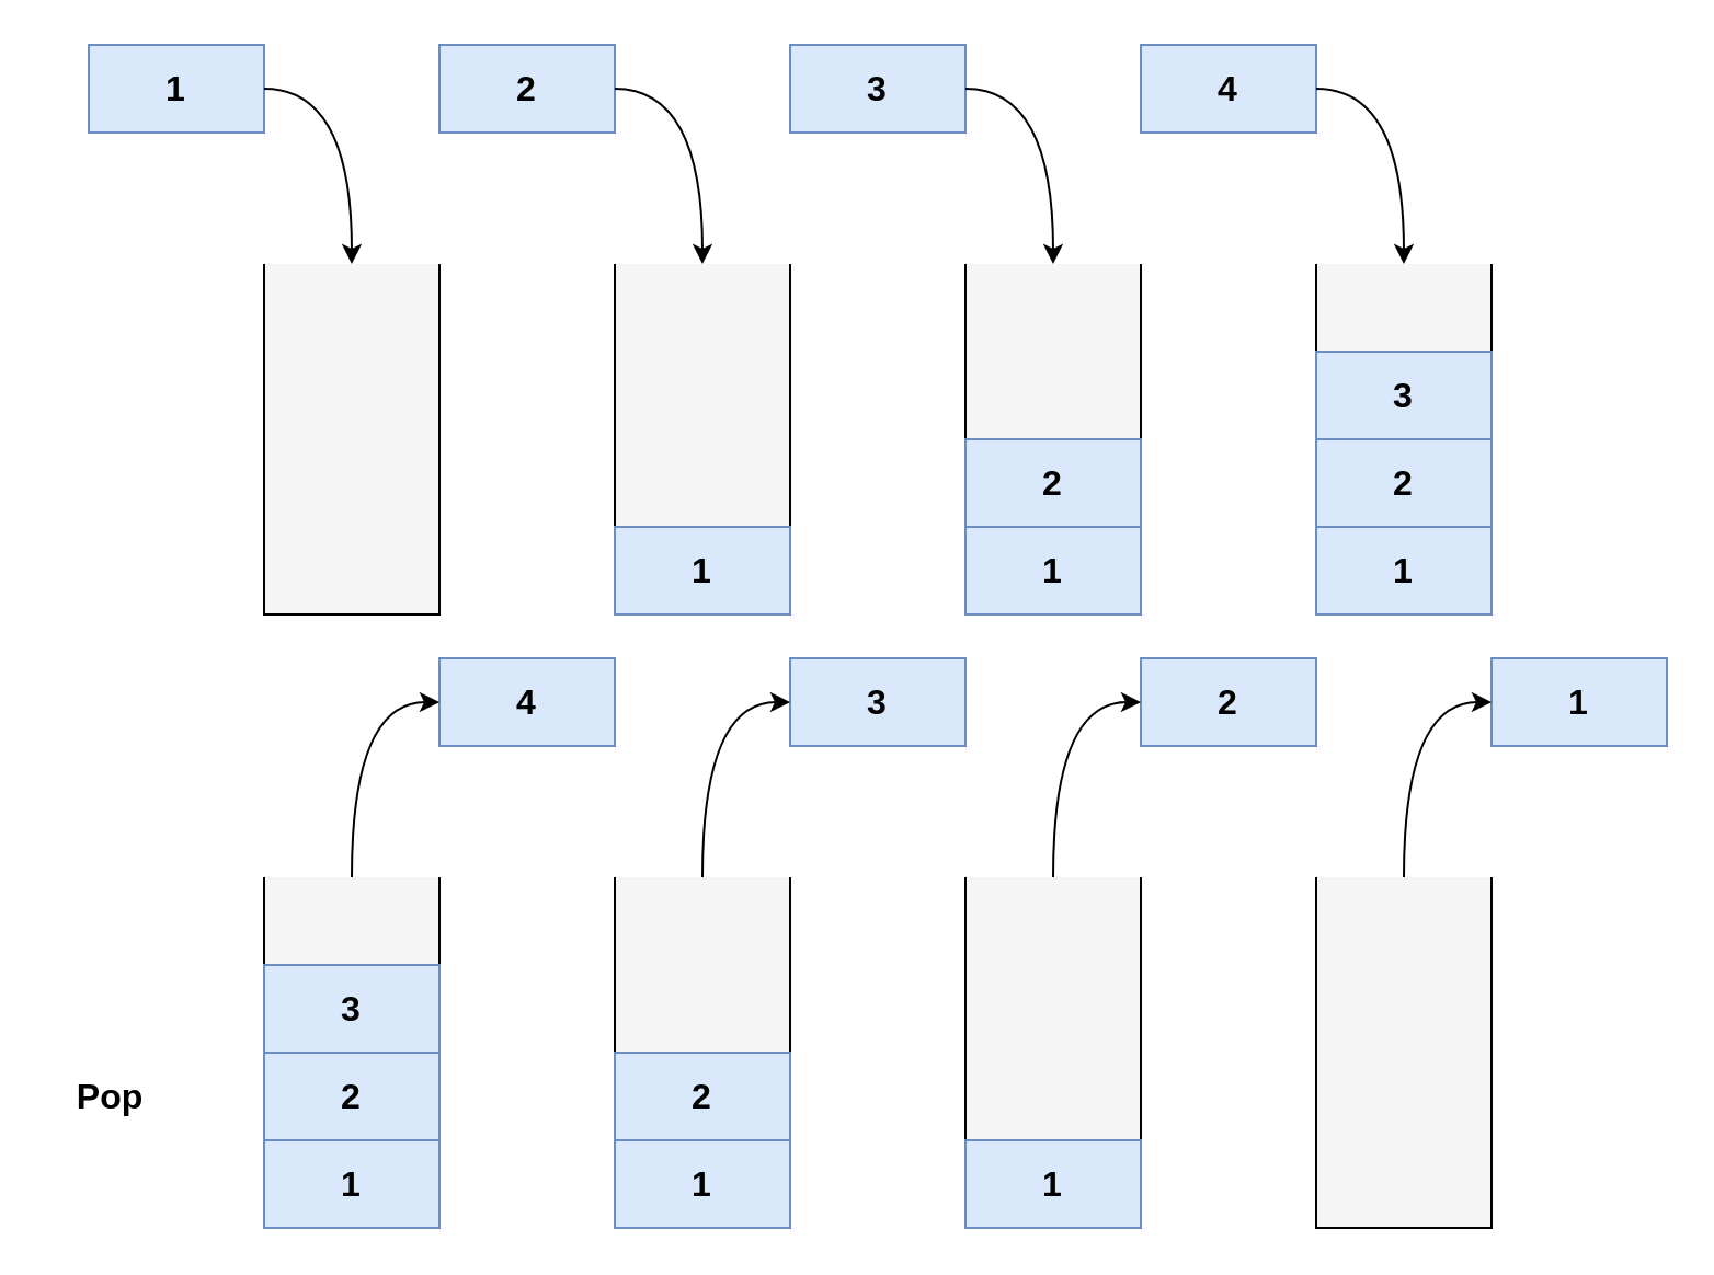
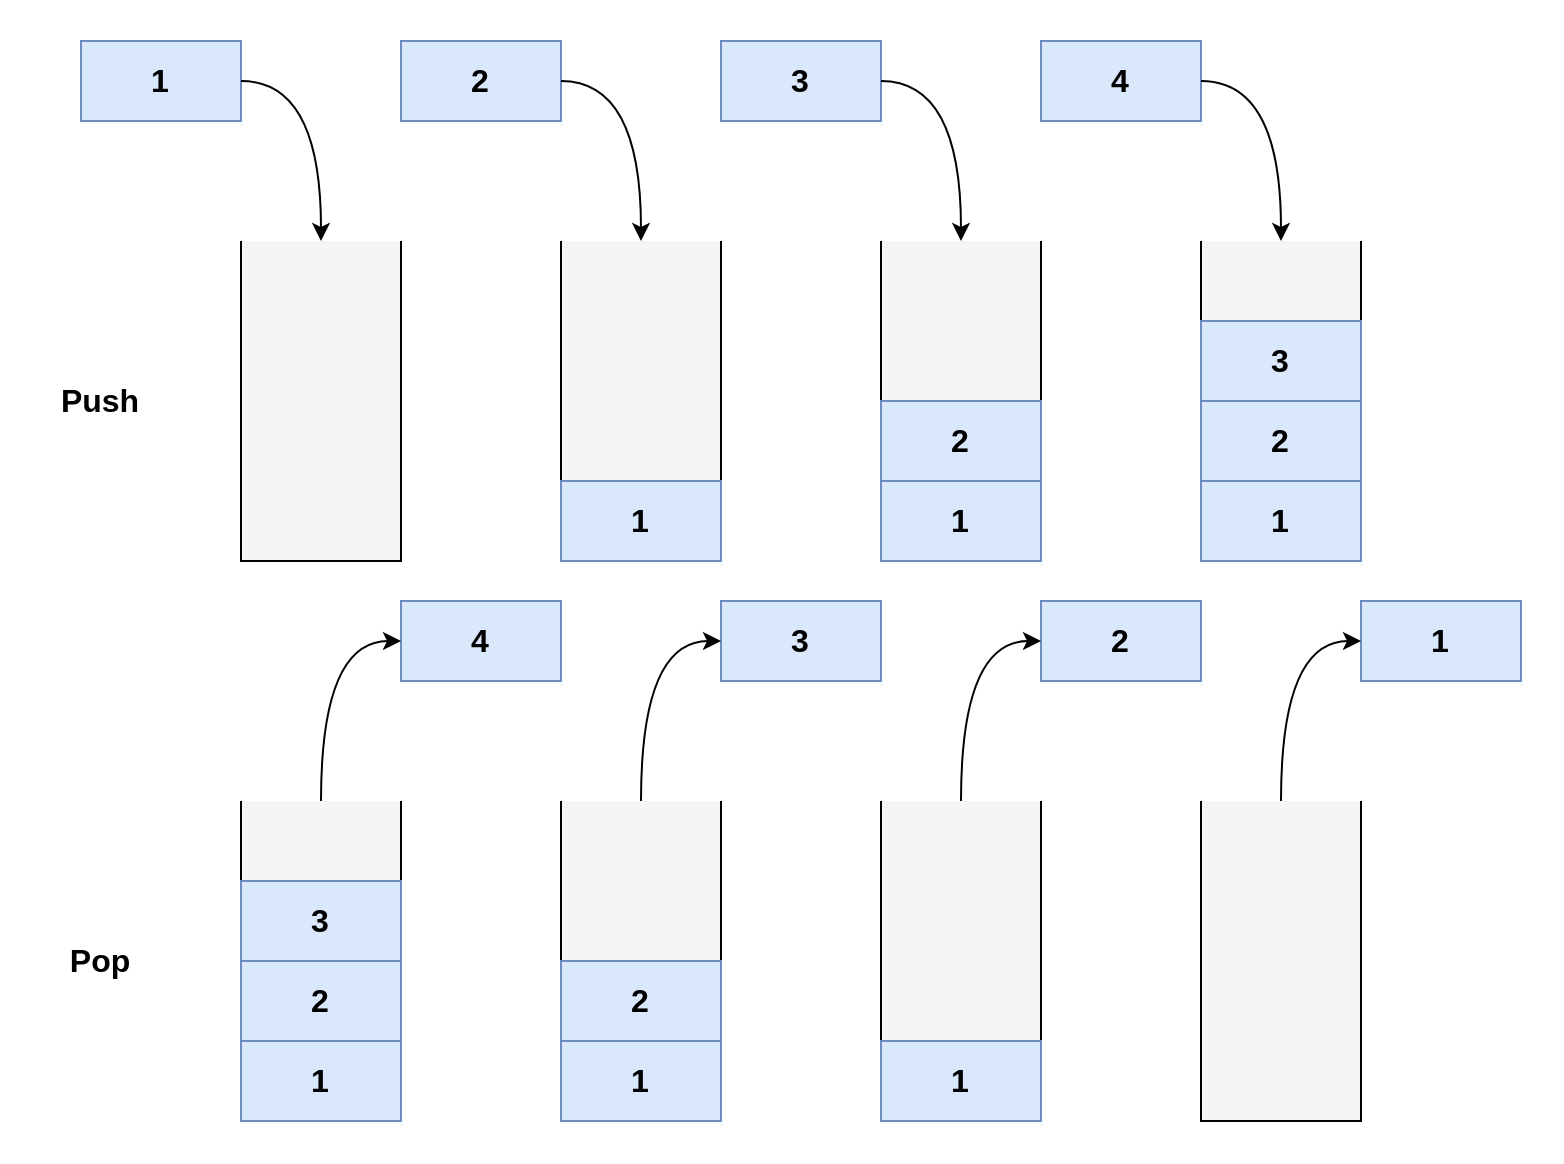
  <mxCell id="0" />
  <mxCell id="1" parent="0" />
  <mxCell id="2" value="1" style="rounded=0;whiteSpace=wrap;html=1;fontSize=16;fontStyle=1;fillColor=#dae8fc;strokeColor=#6c8ebf;" vertex="1" parent="1"><mxGeometry x="40" y="20" width="80" height="40" as="geometry" /></mxCell>
  <mxCell id="3" value="" style="rounded=0;whiteSpace=wrap;html=1;fontSize=16;fontStyle=1;strokeColor=none;fillColor=#f5f5f5;fontColor=#333333;" vertex="1" parent="1"><mxGeometry x="120" y="120" width="80" height="160" as="geometry" /></mxCell>
  <mxCell id="4" value="" style="endArrow=none;html=1;rounded=0;" edge="1" parent="1"><mxGeometry width="50" height="50" relative="1" as="geometry"><mxPoint x="200" y="120" as="sourcePoint" /><mxPoint x="120" y="120" as="targetPoint" /><Array as="points"><mxPoint x="200" y="280" /><mxPoint x="120" y="280" /></Array></mxGeometry></mxCell>
  <mxCell id="5" value="" style="curved=1;endArrow=classic;html=1;rounded=0;exitX=1;exitY=0.5;exitDx=0;exitDy=0;entryX=0.5;entryY=0;entryDx=0;entryDy=0;" edge="1" parent="1" source="2" target="3"><mxGeometry width="50" height="50" relative="1" as="geometry"><mxPoint x="400" y="180" as="sourcePoint" /><mxPoint x="450" y="130" as="targetPoint" /><Array as="points"><mxPoint x="160" y="40" /></Array></mxGeometry></mxCell>
  <mxCell id="6" value="2" style="rounded=0;whiteSpace=wrap;html=1;fontSize=16;fontStyle=1;fillColor=#dae8fc;strokeColor=#6c8ebf;" vertex="1" parent="1"><mxGeometry x="200" y="20" width="80" height="40" as="geometry" /></mxCell>
  <mxCell id="7" value="" style="rounded=0;whiteSpace=wrap;html=1;fontSize=16;fontStyle=1;strokeColor=none;fillColor=#f5f5f5;fontColor=#333333;" vertex="1" parent="1"><mxGeometry x="280" y="120" width="80" height="160" as="geometry" /></mxCell>
  <mxCell id="8" value="" style="endArrow=none;html=1;rounded=0;" edge="1" parent="1"><mxGeometry width="50" height="50" relative="1" as="geometry"><mxPoint x="360" y="120" as="sourcePoint" /><mxPoint x="280" y="120" as="targetPoint" /><Array as="points"><mxPoint x="360" y="280" /><mxPoint x="280" y="280" /></Array></mxGeometry></mxCell>
  <mxCell id="9" value="" style="curved=1;endArrow=classic;html=1;rounded=0;exitX=1;exitY=0.5;exitDx=0;exitDy=0;entryX=0.5;entryY=0;entryDx=0;entryDy=0;" edge="1" parent="1" source="6" target="7"><mxGeometry width="50" height="50" relative="1" as="geometry"><mxPoint x="560" y="180" as="sourcePoint" /><mxPoint x="610" y="130" as="targetPoint" /><Array as="points"><mxPoint x="320" y="40" /></Array></mxGeometry></mxCell>
  <mxCell id="10" value="1" style="rounded=0;whiteSpace=wrap;html=1;fontSize=16;fontStyle=1;fillColor=#dae8fc;strokeColor=#6c8ebf;" vertex="1" parent="1"><mxGeometry x="280" y="240" width="80" height="40" as="geometry" /></mxCell>
  <mxCell id="11" value="3" style="rounded=0;whiteSpace=wrap;html=1;fontSize=16;fontStyle=1;fillColor=#dae8fc;strokeColor=#6c8ebf;" vertex="1" parent="1"><mxGeometry x="360" y="20" width="80" height="40" as="geometry" /></mxCell>
  <mxCell id="12" value="" style="rounded=0;whiteSpace=wrap;html=1;fontSize=16;fontStyle=1;strokeColor=none;fillColor=#f5f5f5;fontColor=#333333;" vertex="1" parent="1"><mxGeometry x="440" y="120" width="80" height="160" as="geometry" /></mxCell>
  <mxCell id="13" value="" style="endArrow=none;html=1;rounded=0;" edge="1" parent="1"><mxGeometry width="50" height="50" relative="1" as="geometry"><mxPoint x="520" y="120" as="sourcePoint" /><mxPoint x="440" y="120" as="targetPoint" /><Array as="points"><mxPoint x="520" y="280" /><mxPoint x="440" y="280" /></Array></mxGeometry></mxCell>
  <mxCell id="14" value="" style="curved=1;endArrow=classic;html=1;rounded=0;exitX=1;exitY=0.5;exitDx=0;exitDy=0;entryX=0.5;entryY=0;entryDx=0;entryDy=0;" edge="1" parent="1" source="11" target="12"><mxGeometry width="50" height="50" relative="1" as="geometry"><mxPoint x="720" y="180" as="sourcePoint" /><mxPoint x="770" y="130" as="targetPoint" /><Array as="points"><mxPoint x="480" y="40" /></Array></mxGeometry></mxCell>
  <mxCell id="15" value="1" style="rounded=0;whiteSpace=wrap;html=1;fontSize=16;fontStyle=1;fillColor=#dae8fc;strokeColor=#6c8ebf;" vertex="1" parent="1"><mxGeometry x="440" y="240" width="80" height="40" as="geometry" /></mxCell>
  <mxCell id="16" value="2" style="rounded=0;whiteSpace=wrap;html=1;fontSize=16;fontStyle=1;fillColor=#dae8fc;strokeColor=#6c8ebf;" vertex="1" parent="1"><mxGeometry x="440" y="200" width="80" height="40" as="geometry" /></mxCell>
  <mxCell id="17" value="4" style="rounded=0;whiteSpace=wrap;html=1;fontSize=16;fontStyle=1;fillColor=#dae8fc;strokeColor=#6c8ebf;" vertex="1" parent="1"><mxGeometry x="520" y="20" width="80" height="40" as="geometry" /></mxCell>
  <mxCell id="18" value="" style="rounded=0;whiteSpace=wrap;html=1;fontSize=16;fontStyle=1;strokeColor=none;fillColor=#f5f5f5;fontColor=#333333;" vertex="1" parent="1"><mxGeometry x="600" y="120" width="80" height="160" as="geometry" /></mxCell>
  <mxCell id="19" value="" style="endArrow=none;html=1;rounded=0;" edge="1" parent="1"><mxGeometry width="50" height="50" relative="1" as="geometry"><mxPoint x="680" y="120" as="sourcePoint" /><mxPoint x="600" y="120" as="targetPoint" /><Array as="points"><mxPoint x="680" y="280" /><mxPoint x="600" y="280" /></Array></mxGeometry></mxCell>
  <mxCell id="20" value="" style="curved=1;endArrow=classic;html=1;rounded=0;exitX=1;exitY=0.5;exitDx=0;exitDy=0;entryX=0.5;entryY=0;entryDx=0;entryDy=0;" edge="1" parent="1" source="17" target="18"><mxGeometry width="50" height="50" relative="1" as="geometry"><mxPoint x="870" y="180" as="sourcePoint" /><mxPoint x="920" y="130" as="targetPoint" /><Array as="points"><mxPoint x="640" y="40" /></Array></mxGeometry></mxCell>
  <mxCell id="21" value="1" style="rounded=0;whiteSpace=wrap;html=1;fontSize=16;fontStyle=1;fillColor=#dae8fc;strokeColor=#6c8ebf;" vertex="1" parent="1"><mxGeometry x="600" y="240" width="80" height="40" as="geometry" /></mxCell>
  <mxCell id="22" value="2" style="rounded=0;whiteSpace=wrap;html=1;fontSize=16;fontStyle=1;fillColor=#dae8fc;strokeColor=#6c8ebf;" vertex="1" parent="1"><mxGeometry x="600" y="200" width="80" height="40" as="geometry" /></mxCell>
  <mxCell id="23" value="3" style="rounded=0;whiteSpace=wrap;html=1;fontSize=16;fontStyle=1;fillColor=#dae8fc;strokeColor=#6c8ebf;" vertex="1" parent="1"><mxGeometry x="600" y="160" width="80" height="40" as="geometry" /></mxCell>
  <mxCell id="24" value="4" style="rounded=0;whiteSpace=wrap;html=1;fontSize=16;fontStyle=1;fillColor=#dae8fc;strokeColor=#6c8ebf;" vertex="1" parent="1"><mxGeometry x="200" y="300" width="80" height="40" as="geometry" /></mxCell>
  <mxCell id="25" value="" style="rounded=0;whiteSpace=wrap;html=1;fontSize=16;fontStyle=1;strokeColor=none;fillColor=#f5f5f5;fontColor=#333333;" vertex="1" parent="1"><mxGeometry x="120" y="400" width="80" height="160" as="geometry" /></mxCell>
  <mxCell id="26" value="" style="endArrow=none;html=1;rounded=0;" edge="1" parent="1"><mxGeometry width="50" height="50" relative="1" as="geometry"><mxPoint x="200" y="400" as="sourcePoint" /><mxPoint x="120" y="400" as="targetPoint" /><Array as="points"><mxPoint x="200" y="560" /><mxPoint x="120" y="560" /></Array></mxGeometry></mxCell>
  <mxCell id="27" value="" style="curved=1;endArrow=classic;html=1;rounded=0;entryX=0;entryY=0.5;entryDx=0;entryDy=0;exitX=0.5;exitY=0;exitDx=0;exitDy=0;" edge="1" parent="1" source="25" target="24"><mxGeometry width="50" height="50" relative="1" as="geometry"><mxPoint x="90" y="320" as="sourcePoint" /><mxPoint x="450" y="410" as="targetPoint" /><Array as="points"><mxPoint x="160" y="320" /></Array></mxGeometry></mxCell>
  <mxCell id="28" value="3" style="rounded=0;whiteSpace=wrap;html=1;fontSize=16;fontStyle=1;fillColor=#dae8fc;strokeColor=#6c8ebf;" vertex="1" parent="1"><mxGeometry x="360" y="300" width="80" height="40" as="geometry" /></mxCell>
  <mxCell id="29" value="" style="rounded=0;whiteSpace=wrap;html=1;fontSize=16;fontStyle=1;strokeColor=none;fillColor=#f5f5f5;fontColor=#333333;" vertex="1" parent="1"><mxGeometry x="280" y="400" width="80" height="160" as="geometry" /></mxCell>
  <mxCell id="30" value="" style="endArrow=none;html=1;rounded=0;" edge="1" parent="1"><mxGeometry width="50" height="50" relative="1" as="geometry"><mxPoint x="360" y="400" as="sourcePoint" /><mxPoint x="280" y="400" as="targetPoint" /><Array as="points"><mxPoint x="360" y="560" /><mxPoint x="280" y="560" /></Array></mxGeometry></mxCell>
  <mxCell id="31" value="" style="curved=1;endArrow=classic;html=1;rounded=0;entryX=0;entryY=0.5;entryDx=0;entryDy=0;exitX=0.5;exitY=0;exitDx=0;exitDy=0;" edge="1" parent="1" source="29" target="28"><mxGeometry width="50" height="50" relative="1" as="geometry"><mxPoint x="290" y="360" as="sourcePoint" /><mxPoint x="610" y="410" as="targetPoint" /><Array as="points"><mxPoint x="320" y="320" /></Array></mxGeometry></mxCell>
  <mxCell id="32" value="2" style="rounded=0;whiteSpace=wrap;html=1;fontSize=16;fontStyle=1;fillColor=#dae8fc;strokeColor=#6c8ebf;" vertex="1" parent="1"><mxGeometry x="520" y="300" width="80" height="40" as="geometry" /></mxCell>
  <mxCell id="33" value="" style="rounded=0;whiteSpace=wrap;html=1;fontSize=16;fontStyle=1;strokeColor=none;fillColor=#f5f5f5;fontColor=#333333;" vertex="1" parent="1"><mxGeometry x="440" y="400" width="80" height="160" as="geometry" /></mxCell>
  <mxCell id="34" value="" style="endArrow=none;html=1;rounded=0;" edge="1" parent="1"><mxGeometry width="50" height="50" relative="1" as="geometry"><mxPoint x="520" y="400" as="sourcePoint" /><mxPoint x="440" y="400" as="targetPoint" /><Array as="points"><mxPoint x="520" y="560" /><mxPoint x="440" y="560" /></Array></mxGeometry></mxCell>
  <mxCell id="35" value="" style="curved=1;endArrow=classic;html=1;rounded=0;entryX=0;entryY=0.5;entryDx=0;entryDy=0;exitX=0.5;exitY=0;exitDx=0;exitDy=0;" edge="1" parent="1" source="33" target="32"><mxGeometry width="50" height="50" relative="1" as="geometry"><mxPoint x="450" y="320" as="sourcePoint" /><mxPoint x="770" y="410" as="targetPoint" /><Array as="points"><mxPoint x="480" y="320" /></Array></mxGeometry></mxCell>
  <mxCell id="36" value="1" style="rounded=0;whiteSpace=wrap;html=1;fontSize=16;fontStyle=1;fillColor=#dae8fc;strokeColor=#6c8ebf;" vertex="1" parent="1"><mxGeometry x="680" y="300" width="80" height="40" as="geometry" /></mxCell>
  <mxCell id="37" value="" style="rounded=0;whiteSpace=wrap;html=1;fontSize=16;fontStyle=1;strokeColor=none;fillColor=#f5f5f5;fontColor=#333333;" vertex="1" parent="1"><mxGeometry x="600" y="400" width="80" height="160" as="geometry" /></mxCell>
  <mxCell id="38" value="" style="endArrow=none;html=1;rounded=0;" edge="1" parent="1"><mxGeometry width="50" height="50" relative="1" as="geometry"><mxPoint x="680" y="400" as="sourcePoint" /><mxPoint x="600" y="400" as="targetPoint" /><Array as="points"><mxPoint x="680" y="560" /><mxPoint x="600" y="560" /></Array></mxGeometry></mxCell>
  <mxCell id="39" value="" style="curved=1;endArrow=classic;html=1;rounded=0;entryX=0;entryY=0.5;entryDx=0;entryDy=0;" edge="1" parent="1" source="37" target="36"><mxGeometry width="50" height="50" relative="1" as="geometry"><mxPoint x="620" y="320" as="sourcePoint" /><mxPoint x="920" y="410" as="targetPoint" /><Array as="points"><mxPoint x="640" y="320" /></Array></mxGeometry></mxCell>
  <mxCell id="40" value="1" style="rounded=0;whiteSpace=wrap;html=1;fontSize=16;fontStyle=1;fillColor=#dae8fc;strokeColor=#6c8ebf;" vertex="1" parent="1"><mxGeometry x="120" y="520" width="80" height="40" as="geometry" /></mxCell>
  <mxCell id="41" value="2" style="rounded=0;whiteSpace=wrap;html=1;fontSize=16;fontStyle=1;fillColor=#dae8fc;strokeColor=#6c8ebf;" vertex="1" parent="1"><mxGeometry x="120" y="480" width="80" height="40" as="geometry" /></mxCell>
  <mxCell id="42" value="3" style="rounded=0;whiteSpace=wrap;html=1;fontSize=16;fontStyle=1;fillColor=#dae8fc;strokeColor=#6c8ebf;" vertex="1" parent="1"><mxGeometry x="120" y="440" width="80" height="40" as="geometry" /></mxCell>
  <mxCell id="43" value="1" style="rounded=0;whiteSpace=wrap;html=1;fontSize=16;fontStyle=1;fillColor=#dae8fc;strokeColor=#6c8ebf;" vertex="1" parent="1"><mxGeometry x="280" y="520" width="80" height="40" as="geometry" /></mxCell>
  <mxCell id="44" value="2" style="rounded=0;whiteSpace=wrap;html=1;fontSize=16;fontStyle=1;fillColor=#dae8fc;strokeColor=#6c8ebf;" vertex="1" parent="1"><mxGeometry x="280" y="480" width="80" height="40" as="geometry" /></mxCell>
  <mxCell id="45" value="1" style="rounded=0;whiteSpace=wrap;html=1;fontSize=16;fontStyle=1;fillColor=#dae8fc;strokeColor=#6c8ebf;" vertex="1" parent="1"><mxGeometry x="440" y="520" width="80" height="40" as="geometry" /></mxCell>
- <mxCell id="47" value="Pop" style="text;html=1;align=center;verticalAlign=middle;whiteSpace=wrap;rounded=0;fontSize=16;fontStyle=1" vertex="1" parent="1"><mxGeometry x="20" y="485" width="60" height="30" as="geometry" /></mxCell>
+ <mxCell id="46" value="Push" style="text;html=1;align=center;verticalAlign=middle;whiteSpace=wrap;rounded=0;fontSize=16;fontStyle=1" vertex="1" parent="1"><mxGeometry x="20" y="185" width="60" height="30" as="geometry" /></mxCell>
+ <mxCell id="47" value="Pop" style="text;html=1;align=center;verticalAlign=middle;whiteSpace=wrap;rounded=0;fontSize=16;fontStyle=1" vertex="1" parent="1"><mxGeometry x="20" y="465" width="60" height="30" as="geometry" /></mxCell>
